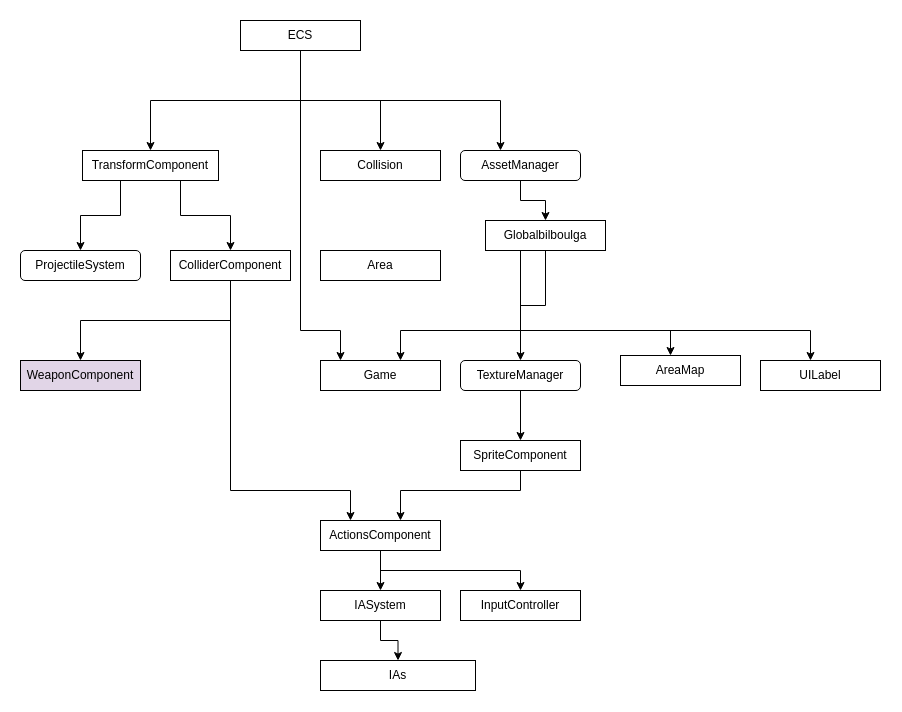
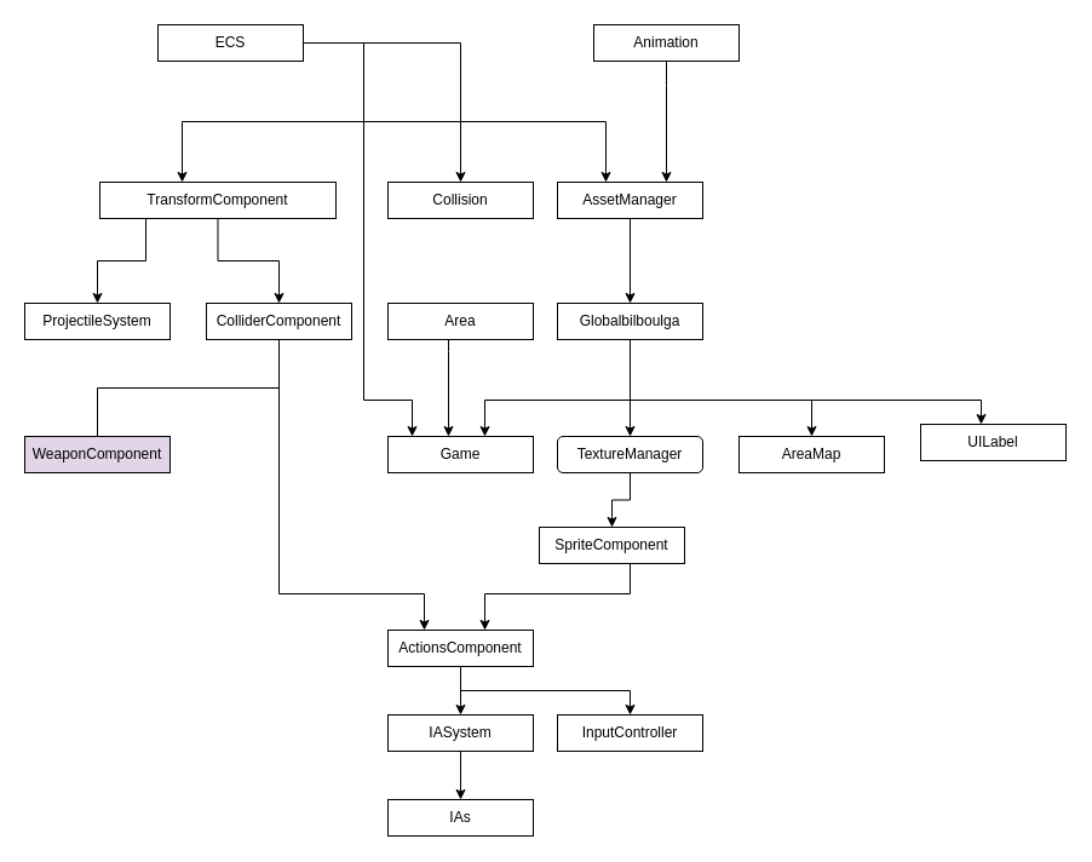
  <mxCell id="0" />
  <mxCell id="1" parent="0" />
  <mxCell id="2" style="edgeStyle=orthogonalEdgeStyle;rounded=0;orthogonalLoop=1;jettySize=auto;html=1;" parent="1" source="4" target="16" edge="1"><mxGeometry relative="1" as="geometry"><Array as="points"><mxPoint x="120" y="215" /><mxPoint x="80" y="215" /></Array></mxGeometry></mxCell>
  <mxCell id="3" style="edgeStyle=orthogonalEdgeStyle;rounded=0;orthogonalLoop=1;jettySize=auto;html=1;" parent="1" source="4" target="9" edge="1"><mxGeometry relative="1" as="geometry"><Array as="points"><mxPoint x="180" y="215" /><mxPoint x="230" y="215" /></Array></mxGeometry></mxCell>
- <mxCell id="4" value="TransformComponent" style="rounded=0;whiteSpace=wrap;html=1;" parent="1" vertex="1"><mxGeometry x="82" y="150" width="136" height="30" as="geometry" /></mxCell>
+ <mxCell id="4" value="TransformComponent" style="rounded=0;whiteSpace=wrap;html=1;" parent="1" vertex="1"><mxGeometry x="82" y="150" width="195" height="30" as="geometry" /></mxCell>
  <mxCell id="5" style="edgeStyle=orthogonalEdgeStyle;rounded=0;orthogonalLoop=1;jettySize=auto;html=1;" parent="1" source="6" target="12" edge="1"><mxGeometry relative="1" as="geometry"><Array as="points"><mxPoint x="520" y="490" /><mxPoint x="400" y="490" /></Array></mxGeometry></mxCell>
- <mxCell id="6" value="SpriteComponent" style="rounded=0;whiteSpace=wrap;html=1;" parent="1" vertex="1"><mxGeometry x="460" y="440" width="120" height="30" as="geometry" /></mxCell>
- <mxCell id="7" style="edgeStyle=orthogonalEdgeStyle;rounded=0;orthogonalLoop=1;jettySize=auto;html=1;" parent="1" source="9" target="17" edge="1"><mxGeometry relative="1" as="geometry"><Array as="points"><mxPoint x="230" y="320" /><mxPoint x="80" y="320" /></Array></mxGeometry></mxCell>
+ <mxCell id="6" value="SpriteComponent" style="rounded=0;whiteSpace=wrap;html=1;" parent="1" vertex="1"><mxGeometry x="445" y="435" width="120" height="30" as="geometry" /></mxCell>
+ <mxCell id="7" style="edgeStyle=orthogonalEdgeStyle;rounded=0;orthogonalLoop=1;jettySize=auto;html=1;endArrow=none;" parent="1" source="9" target="17" edge="1"><mxGeometry relative="1" as="geometry"><Array as="points"><mxPoint x="230" y="320" /><mxPoint x="80" y="320" /></Array></mxGeometry></mxCell>
  <mxCell id="8" style="edgeStyle=orthogonalEdgeStyle;rounded=0;orthogonalLoop=1;jettySize=auto;html=1;" parent="1" source="9" target="12" edge="1"><mxGeometry relative="1" as="geometry"><Array as="points"><mxPoint x="230" y="490" /><mxPoint x="350" y="490" /></Array></mxGeometry></mxCell>
  <mxCell id="9" value="ColliderComponent" style="rounded=0;whiteSpace=wrap;html=1;" parent="1" vertex="1"><mxGeometry x="170" y="250" width="120" height="30" as="geometry" /></mxCell>
  <mxCell id="10" style="edgeStyle=orthogonalEdgeStyle;rounded=0;orthogonalLoop=1;jettySize=auto;html=1;" parent="1" source="12" target="15" edge="1"><mxGeometry relative="1" as="geometry" /></mxCell>
  <mxCell id="11" style="edgeStyle=orthogonalEdgeStyle;rounded=0;orthogonalLoop=1;jettySize=auto;html=1;" parent="1" source="12" target="13" edge="1"><mxGeometry relative="1" as="geometry"><Array as="points"><mxPoint x="380" y="570" /><mxPoint x="520" y="570" /></Array></mxGeometry></mxCell>
  <mxCell id="12" value="ActionsComponent" style="rounded=0;whiteSpace=wrap;html=1;" parent="1" vertex="1"><mxGeometry x="320" y="520" width="120" height="30" as="geometry" /></mxCell>
  <mxCell id="13" value="InputController" style="rounded=0;whiteSpace=wrap;html=1;" parent="1" vertex="1"><mxGeometry x="460" y="590" width="120" height="30" as="geometry" /></mxCell>
  <mxCell id="14" style="edgeStyle=orthogonalEdgeStyle;rounded=0;orthogonalLoop=1;jettySize=auto;html=1;" parent="1" source="15" target="38" edge="1"><mxGeometry relative="1" as="geometry" /></mxCell>
  <mxCell id="15" value="IASystem" style="rounded=0;whiteSpace=wrap;html=1;" parent="1" vertex="1"><mxGeometry x="320" y="590" width="120" height="30" as="geometry" /></mxCell>
- <mxCell id="16" value="ProjectileSystem" style="whiteSpace=wrap;html=1;rounded=1;" parent="1" vertex="1"><mxGeometry x="20" y="250" width="120" height="30" as="geometry" /></mxCell>
+ <mxCell id="16" value="ProjectileSystem" style="rounded=0;whiteSpace=wrap;html=1;" parent="1" vertex="1"><mxGeometry x="20" y="250" width="120" height="30" as="geometry" /></mxCell>
  <mxCell id="17" value="WeaponComponent" style="rounded=0;whiteSpace=wrap;html=1;fillColor=#e1d5e7;" parent="1" vertex="1"><mxGeometry x="20" y="360" width="120" height="30" as="geometry" /></mxCell>
- <mxCell id="18" value="UILabel" style="rounded=0;whiteSpace=wrap;html=1;" parent="1" vertex="1"><mxGeometry x="760" y="360" width="120" height="30" as="geometry" /></mxCell>
+ <mxCell id="18" value="UILabel" style="rounded=0;whiteSpace=wrap;html=1;" parent="1" vertex="1"><mxGeometry x="760" y="350" width="120" height="30" as="geometry" /></mxCell>
+ <mxCell id="19" style="edgeStyle=orthogonalEdgeStyle;rounded=0;orthogonalLoop=1;jettySize=auto;html=1;" parent="1" source="20" target="29" edge="1"><mxGeometry relative="1" as="geometry"><Array as="points"><mxPoint x="550" y="70" /><mxPoint x="550" y="70" /></Array></mxGeometry></mxCell>
+ <mxCell id="20" value="Animation" style="rounded=0;whiteSpace=wrap;html=1;" parent="1" vertex="1"><mxGeometry x="490" y="20" width="120" height="30" as="geometry" /></mxCell>
  <mxCell id="21" style="edgeStyle=orthogonalEdgeStyle;rounded=0;orthogonalLoop=1;jettySize=auto;html=1;" parent="1" source="22" target="6" edge="1"><mxGeometry relative="1" as="geometry" /></mxCell>
  <mxCell id="22" value="TextureManager" style="whiteSpace=wrap;html=1;rounded=1;" parent="1" vertex="1"><mxGeometry x="460" y="360" width="120" height="30" as="geometry" /></mxCell>
  <mxCell id="23" style="edgeStyle=orthogonalEdgeStyle;rounded=0;orthogonalLoop=1;jettySize=auto;html=1;" parent="1" source="27" target="30" edge="1"><mxGeometry relative="1" as="geometry"><Array as="points"><mxPoint x="520" y="330" /><mxPoint x="400" y="330" /></Array></mxGeometry></mxCell>
  <mxCell id="24" style="edgeStyle=orthogonalEdgeStyle;rounded=0;orthogonalLoop=1;jettySize=auto;html=1;" parent="1" source="27" target="22" edge="1"><mxGeometry relative="1" as="geometry" /></mxCell>
  <mxCell id="25" style="edgeStyle=orthogonalEdgeStyle;rounded=0;orthogonalLoop=1;jettySize=auto;html=1;" parent="1" source="27" target="39" edge="1"><mxGeometry relative="1" as="geometry"><Array as="points"><mxPoint x="520" y="330" /><mxPoint x="670" y="330" /></Array></mxGeometry></mxCell>
  <mxCell id="26" style="edgeStyle=orthogonalEdgeStyle;rounded=0;orthogonalLoop=1;jettySize=auto;html=1;" parent="1" source="27" target="18" edge="1"><mxGeometry relative="1" as="geometry"><Array as="points"><mxPoint x="520" y="330" /><mxPoint x="810" y="330" /></Array></mxGeometry></mxCell>
- <mxCell id="27" value="Globalbilboulga" style="rounded=0;whiteSpace=wrap;html=1;" parent="1" vertex="1"><mxGeometry x="485" y="220" width="120" height="30" as="geometry" /></mxCell>
+ <mxCell id="27" value="Globalbilboulga" style="rounded=0;whiteSpace=wrap;html=1;" parent="1" vertex="1"><mxGeometry x="460" y="250" width="120" height="30" as="geometry" /></mxCell>
  <mxCell id="28" style="edgeStyle=orthogonalEdgeStyle;rounded=0;orthogonalLoop=1;jettySize=auto;html=1;entryX=0.5;entryY=0;entryDx=0;entryDy=0;" parent="1" source="29" target="27" edge="1"><mxGeometry relative="1" as="geometry" /></mxCell>
- <mxCell id="29" value="AssetManager" style="whiteSpace=wrap;html=1;rounded=1;" parent="1" vertex="1"><mxGeometry x="460" y="150" width="120" height="30" as="geometry" /></mxCell>
+ <mxCell id="29" value="AssetManager" style="rounded=0;whiteSpace=wrap;html=1;" parent="1" vertex="1"><mxGeometry x="460" y="150" width="120" height="30" as="geometry" /></mxCell>
  <mxCell id="30" value="Game" style="rounded=0;whiteSpace=wrap;html=1;" parent="1" vertex="1"><mxGeometry x="320" y="360" width="120" height="30" as="geometry" /></mxCell>
  <mxCell id="31" style="edgeStyle=orthogonalEdgeStyle;rounded=0;orthogonalLoop=1;jettySize=auto;html=1;" parent="1" source="35" target="4" edge="1"><mxGeometry relative="1" as="geometry"><Array as="points"><mxPoint x="300" y="100" /><mxPoint x="150" y="100" /></Array></mxGeometry></mxCell>
  <mxCell id="32" style="edgeStyle=orthogonalEdgeStyle;rounded=0;orthogonalLoop=1;jettySize=auto;html=1;" parent="1" source="35" target="29" edge="1"><mxGeometry relative="1" as="geometry"><Array as="points"><mxPoint x="300" y="100" /><mxPoint x="500" y="100" /></Array></mxGeometry></mxCell>
  <mxCell id="33" style="edgeStyle=orthogonalEdgeStyle;rounded=0;orthogonalLoop=1;jettySize=auto;html=1;" parent="1" source="35" target="30" edge="1"><mxGeometry relative="1" as="geometry"><Array as="points"><mxPoint x="300" y="330" /><mxPoint x="340" y="330" /></Array></mxGeometry></mxCell>
  <mxCell id="34" style="edgeStyle=orthogonalEdgeStyle;rounded=0;orthogonalLoop=1;jettySize=auto;html=1;" parent="1" source="35" target="40" edge="1"><mxGeometry relative="1" as="geometry" /></mxCell>
- <mxCell id="35" value="ECS" style="rounded=0;whiteSpace=wrap;html=1;" parent="1" vertex="1"><mxGeometry x="240" y="20" width="120" height="30" as="geometry" /></mxCell>
+ <mxCell id="35" value="ECS" style="rounded=0;whiteSpace=wrap;html=1;" parent="1" vertex="1"><mxGeometry x="130" y="20" width="120" height="30" as="geometry" /></mxCell>
+ <mxCell id="36" style="edgeStyle=orthogonalEdgeStyle;rounded=0;orthogonalLoop=1;jettySize=auto;html=1;" parent="1" source="37" target="30" edge="1"><mxGeometry relative="1" as="geometry"><Array as="points"><mxPoint y="290" x="370" /><mxPoint y="290" x="370" /></Array></mxGeometry></mxCell>
  <mxCell id="37" value="Area" style="rounded=0;whiteSpace=wrap;html=1;" parent="1" vertex="1"><mxGeometry x="320" y="250" width="120" height="30" as="geometry" /></mxCell>
- <mxCell id="38" value="IAs" style="rounded=0;whiteSpace=wrap;html=1;" parent="1" vertex="1"><mxGeometry x="320" y="660" width="155" height="30" as="geometry" /></mxCell>
- <mxCell id="39" value="AreaMap" style="rounded=0;whiteSpace=wrap;html=1;" parent="1" vertex="1"><mxGeometry x="620" y="355" width="120" height="30" as="geometry" /></mxCell>
+ <mxCell id="38" value="IAs" style="rounded=0;whiteSpace=wrap;html=1;" parent="1" vertex="1"><mxGeometry x="320" y="660" width="120" height="30" as="geometry" /></mxCell>
+ <mxCell id="39" value="AreaMap" style="rounded=0;whiteSpace=wrap;html=1;" parent="1" vertex="1"><mxGeometry x="610" y="360" width="120" height="30" as="geometry" /></mxCell>
  <mxCell id="40" value="Collision" style="rounded=0;whiteSpace=wrap;html=1;" parent="1" vertex="1"><mxGeometry x="320" y="150" width="120" height="30" as="geometry" /></mxCell>
